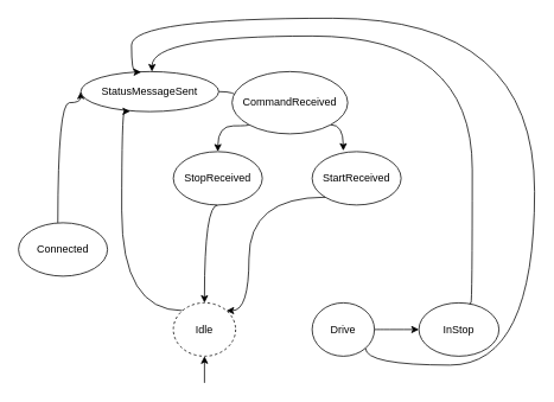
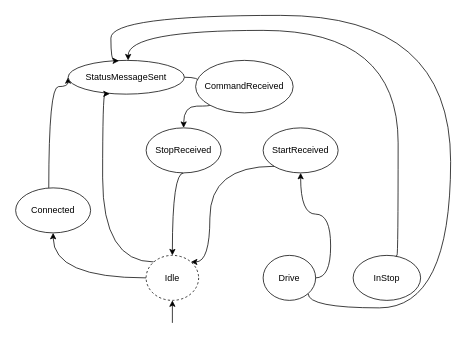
  <mxCell id="0" />
  <mxCell id="1" parent="0" />
  <mxCell id="2" style="edgeStyle=orthogonalEdgeStyle;curved=1;orthogonalLoop=1;jettySize=auto;html=1;entryX=0;entryY=0.5;entryDx=0;entryDy=0;exitX=0.442;exitY=0;exitDx=0;exitDy=0;exitPerimeter=0;sketch=0;" parent="1" source="3" target="5" edge="1"><mxGeometry relative="1" as="geometry"><Array as="points"><mxPoint x="64" y="115" /></Array></mxGeometry></mxCell>
  <mxCell id="3" value="Connected" style="ellipse;whiteSpace=wrap;html=1;sketch=0;" parent="1" vertex="1"><mxGeometry x="20" y="250" width="100" height="60" as="geometry" /></mxCell>
  <mxCell id="4" style="edgeStyle=orthogonalEdgeStyle;curved=1;orthogonalLoop=1;jettySize=auto;html=1;entryX=0;entryY=0.5;entryDx=0;entryDy=0;sketch=0;" parent="1" source="5" target="8" edge="1"><mxGeometry relative="1" as="geometry" /></mxCell>
  <mxCell id="5" value="StatusMessageSent" style="ellipse;whiteSpace=wrap;html=1;sketch=0;" parent="1" vertex="1"><mxGeometry x="90" y="80" width="155" height="45" as="geometry" /></mxCell>
- <mxCell id="6" style="edgeStyle=orthogonalEdgeStyle;curved=1;orthogonalLoop=1;jettySize=auto;html=1;exitX=1;exitY=1;exitDx=0;exitDy=0;entryX=0.35;entryY=-0.017;entryDx=0;entryDy=0;entryPerimeter=0;sketch=0;" parent="1" source="8" target="10" edge="1"><mxGeometry relative="1" as="geometry" /></mxCell>
  <mxCell id="7" style="edgeStyle=orthogonalEdgeStyle;curved=1;orthogonalLoop=1;jettySize=auto;html=1;exitX=0;exitY=1;exitDx=0;exitDy=0;entryX=0.5;entryY=0;entryDx=0;entryDy=0;sketch=0;" parent="1" source="8" target="12" edge="1"><mxGeometry relative="1" as="geometry"><Array as="points"><mxPoint x="244" y="141" /></Array></mxGeometry></mxCell>
  <mxCell id="8" value="CommandReceived" style="ellipse;whiteSpace=wrap;html=1;sketch=0;" parent="1" vertex="1"><mxGeometry x="260" y="80" width="130" height="70" as="geometry" /></mxCell>
  <mxCell id="9" style="edgeStyle=orthogonalEdgeStyle;curved=1;orthogonalLoop=1;jettySize=auto;html=1;exitX=0.5;exitY=1;exitDx=0;exitDy=0;entryX=1;entryY=0;entryDx=0;entryDy=0;sketch=0;startArrow=none;" parent="1" target="15" edge="1"><mxGeometry relative="1" as="geometry"><Array as="points"><mxPoint x="279" y="349" /></Array><mxPoint x="279" y="290" as="sourcePoint" /></mxGeometry></mxCell>
  <mxCell id="10" value="StartReceived" style="ellipse;whiteSpace=wrap;html=1;sketch=0;" parent="1" vertex="1"><mxGeometry x="350" y="170" width="100" height="60" as="geometry" /></mxCell>
  <mxCell id="11" style="edgeStyle=orthogonalEdgeStyle;curved=1;orthogonalLoop=1;jettySize=auto;html=1;exitX=0.5;exitY=1;exitDx=0;exitDy=0;entryX=0.5;entryY=0;entryDx=0;entryDy=0;sketch=0;" parent="1" source="12" target="15" edge="1"><mxGeometry relative="1" as="geometry"><Array as="points"><mxPoint x="229" y="230" /></Array></mxGeometry></mxCell>
  <mxCell id="12" value="StopReceived" style="ellipse;whiteSpace=wrap;html=1;sketch=0;" parent="1" vertex="1"><mxGeometry x="194" y="170" width="100" height="60" as="geometry" /></mxCell>
+ <mxCell id="13" style="edgeStyle=orthogonalEdgeStyle;orthogonalLoop=1;jettySize=auto;html=1;curved=1;entryX=0.5;entryY=1;entryDx=0;entryDy=0;exitX=0;exitY=0.5;exitDx=0;exitDy=0;sketch=0;" parent="1" source="15" target="3" edge="1"><mxGeometry relative="1" as="geometry"><Array as="points"><mxPoint x="70" y="370" /></Array></mxGeometry></mxCell>
  <mxCell id="14" style="edgeStyle=orthogonalEdgeStyle;curved=1;orthogonalLoop=1;jettySize=auto;html=1;exitX=0;exitY=0;exitDx=0;exitDy=0;entryX=0.358;entryY=0.992;entryDx=0;entryDy=0;entryPerimeter=0;sketch=0;" parent="1" source="15" target="5" edge="1"><mxGeometry relative="1" as="geometry"><mxPoint x="190" y="270" as="targetPoint" /><Array as="points"><mxPoint x="136" y="349" /></Array></mxGeometry></mxCell>
  <mxCell id="15" value="Idle" style="ellipse;whiteSpace=wrap;html=1;sketch=0;dashed=1;" parent="1" vertex="1"><mxGeometry x="194" y="340" width="70" height="60" as="geometry" /></mxCell>
  <mxCell id="16" style="edgeStyle=orthogonalEdgeStyle;curved=1;rounded=0;sketch=0;orthogonalLoop=1;jettySize=auto;html=1;entryX=0.438;entryY=0.014;entryDx=0;entryDy=0;entryPerimeter=0;" parent="1" target="5" edge="1"><mxGeometry relative="1" as="geometry"><mxPoint x="410" y="391" as="sourcePoint" /><Array as="points"><mxPoint x="410" y="410" /><mxPoint x="600" y="410" /><mxPoint x="600" y="20" /><mxPoint x="147" y="20" /></Array></mxGeometry></mxCell>
- <mxCell id="17" style="edgeStyle=orthogonalEdgeStyle;curved=1;rounded=0;sketch=0;orthogonalLoop=1;jettySize=auto;html=1;exitX=1;exitY=0.5;exitDx=0;exitDy=0;entryX=0;entryY=0.5;entryDx=0;entryDy=0;" parent="1" source="18" target="20" edge="1"><mxGeometry relative="1" as="geometry" /></mxCell>
+ <mxCell id="17" style="edgeStyle=orthogonalEdgeStyle;curved=1;rounded=0;sketch=0;orthogonalLoop=1;jettySize=auto;html=1;exitX=1;exitY=0.5;exitDx=0;exitDy=0;" parent="1" source="18" target="10" edge="1"><mxGeometry relative="1" as="geometry" /></mxCell>
  <mxCell id="18" value="Drive" style="ellipse;whiteSpace=wrap;html=1;sketch=0;" parent="1" vertex="1"><mxGeometry x="350" y="340" width="70" height="60" as="geometry" /></mxCell>
  <mxCell id="19" style="edgeStyle=orthogonalEdgeStyle;curved=1;orthogonalLoop=1;jettySize=auto;html=1;exitX=0.744;exitY=0.083;exitDx=0;exitDy=0;sketch=0;exitPerimeter=0;" parent="1" source="20" target="5" edge="1"><mxGeometry relative="1" as="geometry"><mxPoint x="170" y="90" as="targetPoint" /><Array as="points"><mxPoint x="527" y="340" /><mxPoint x="530" y="340" /><mxPoint x="530" y="40" /><mxPoint x="170" y="40" /></Array></mxGeometry></mxCell>
  <mxCell id="20" value="InStop" style="ellipse;whiteSpace=wrap;html=1;sketch=0;" parent="1" vertex="1"><mxGeometry x="470" y="340" width="90" height="60" as="geometry" /></mxCell>
  <mxCell id="21" value="" style="edgeStyle=orthogonalEdgeStyle;curved=1;orthogonalLoop=1;jettySize=auto;html=1;exitX=0;exitY=1;exitDx=0;exitDy=0;sketch=0;endArrow=none;" parent="1" source="10" edge="1"><mxGeometry relative="1" as="geometry"><mxPoint x="364.563" y="221.164" as="sourcePoint" /><mxPoint x="279" y="290" as="targetPoint" /><Array as="points"><mxPoint x="279" y="221" /></Array></mxGeometry></mxCell>
  <mxCell id="22" value="" style="endArrow=classic;html=1;rounded=0;entryX=0.5;entryY=1;entryDx=0;entryDy=0;" parent="1" target="15" edge="1"><mxGeometry width="50" height="50" relative="1" as="geometry"><mxPoint x="229" y="430" as="sourcePoint" /><mxPoint x="230" y="410" as="targetPoint" /></mxGeometry></mxCell>
